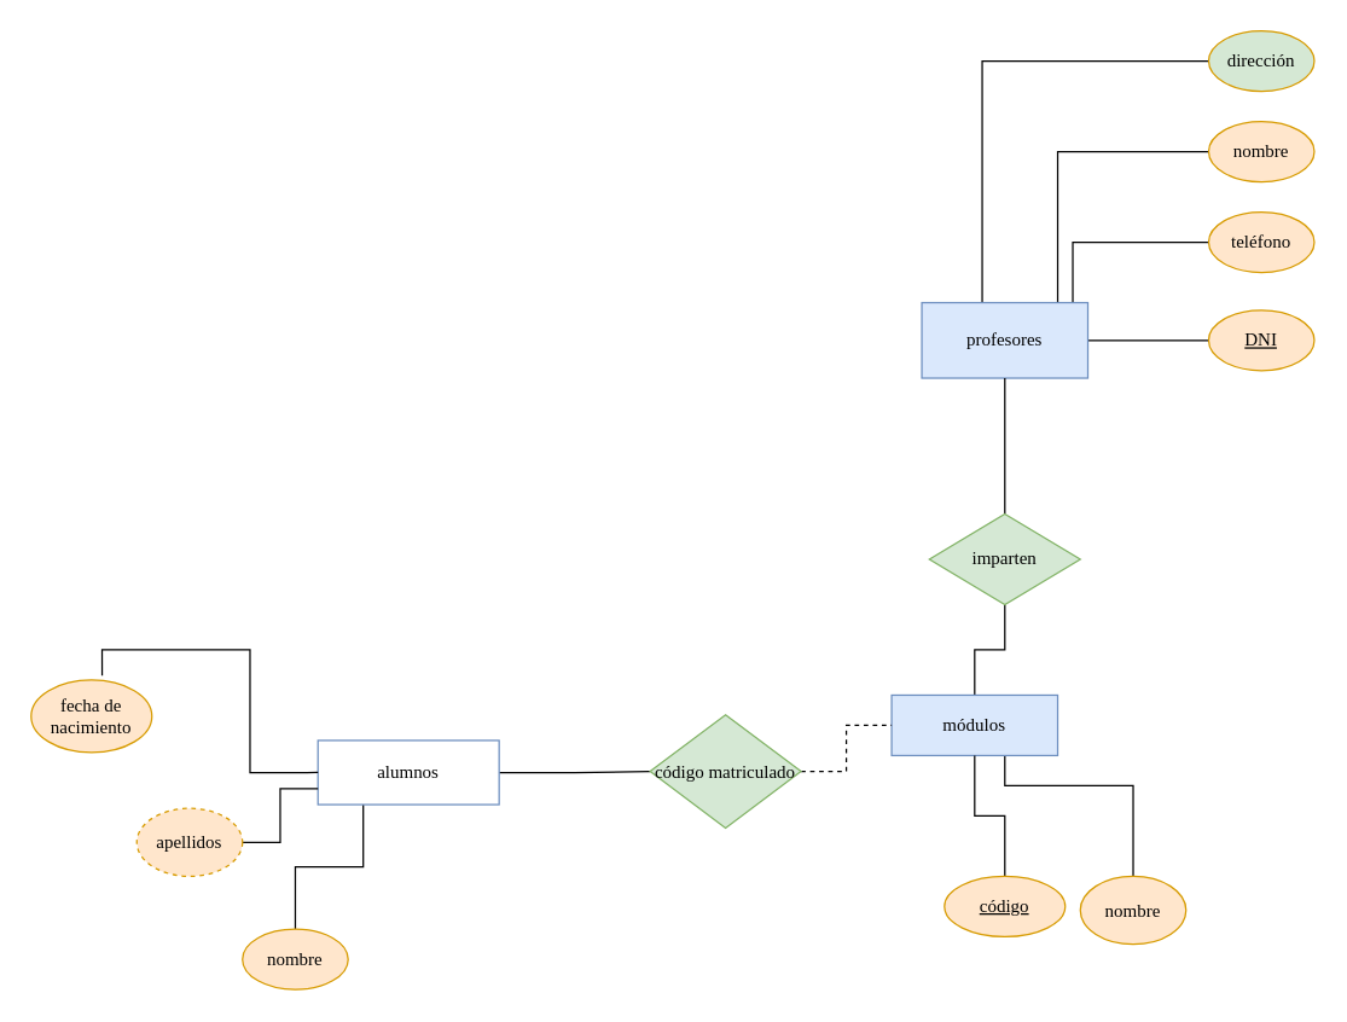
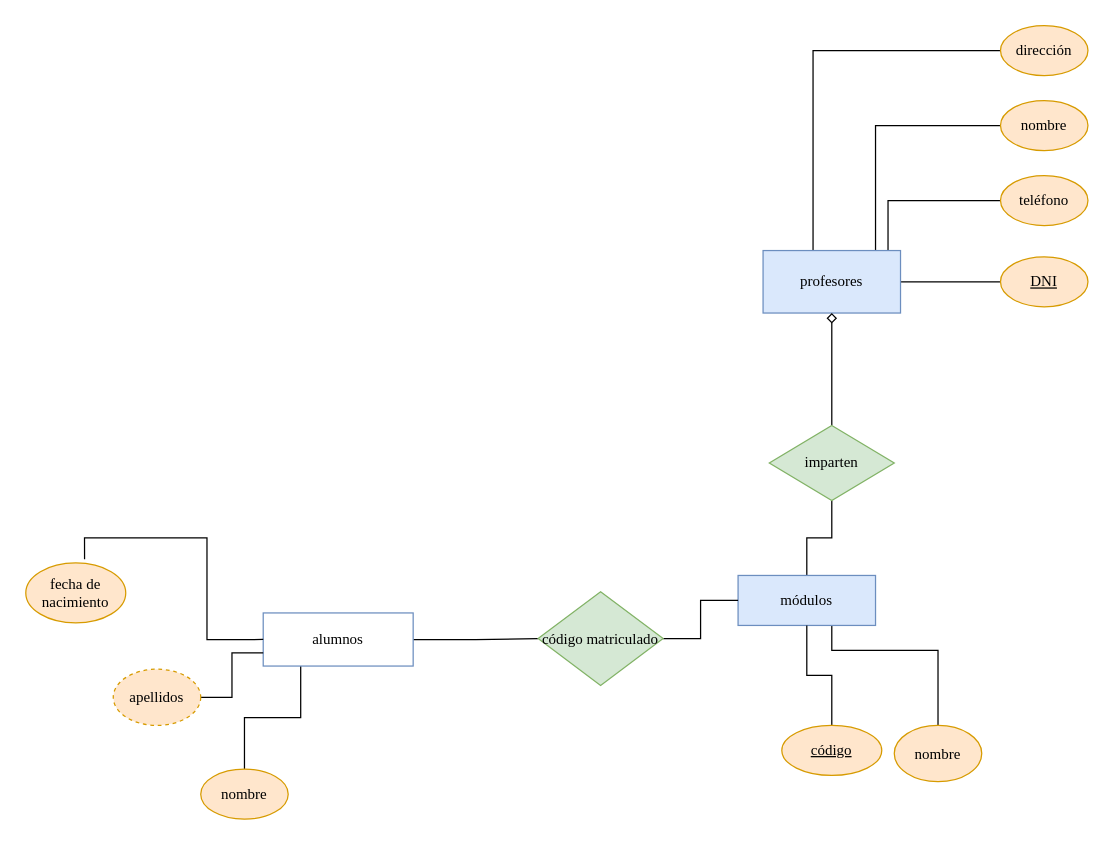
  <mxCell id="0" />
  <mxCell id="1" parent="0" />
  <mxCell id="2" style="edgeStyle=orthogonalEdgeStyle;rounded=0;orthogonalLoop=1;jettySize=auto;html=1;exitX=1;exitY=0.5;exitDx=0;exitDy=0;endArrow=none;endFill=0;" edge="1" parent="1" source="6" target="17"><mxGeometry relative="1" as="geometry" /></mxCell>
  <mxCell id="3" style="edgeStyle=orthogonalEdgeStyle;rounded=0;orthogonalLoop=1;jettySize=auto;html=1;exitX=1;exitY=0.5;exitDx=0;exitDy=0;entryX=0;entryY=0.5;entryDx=0;entryDy=0;endArrow=none;endFill=0;" edge="1" parent="1" source="6" target="20"><mxGeometry relative="1" as="geometry"><mxPoint x="790" y="110" as="targetPoint" /><Array as="points"><mxPoint x="700" y="225" /><mxPoint x="700" y="100" /></Array></mxGeometry></mxCell>
  <mxCell id="4" style="edgeStyle=orthogonalEdgeStyle;rounded=0;orthogonalLoop=1;jettySize=auto;html=1;entryX=0;entryY=0.5;entryDx=0;entryDy=0;endArrow=none;endFill=0;" edge="1" parent="1" source="6" target="22"><mxGeometry relative="1" as="geometry"><Array as="points"><mxPoint x="710" y="160" /></Array></mxGeometry></mxCell>
  <mxCell id="5" style="edgeStyle=orthogonalEdgeStyle;rounded=0;orthogonalLoop=1;jettySize=auto;html=1;endArrow=none;endFill=0;" edge="1" parent="1" target="21"><mxGeometry relative="1" as="geometry"><mxPoint x="650" y="200" as="sourcePoint" /><mxPoint x="740" y="40" as="targetPoint" /><Array as="points"><mxPoint x="650" y="40" /></Array></mxGeometry></mxCell>
  <mxCell id="6" value="&lt;font face=&quot;Times New Roman&quot;&gt;profesores&lt;/font&gt;" style="whiteSpace=wrap;html=1;align=center;fillColor=#dae8fc;strokeColor=#6c8ebf;" vertex="1" parent="1"><mxGeometry x="610" y="200" width="110" height="50" as="geometry" /></mxCell>
  <mxCell id="7" style="edgeStyle=orthogonalEdgeStyle;rounded=0;orthogonalLoop=1;jettySize=auto;html=1;endArrow=none;endFill=0;" edge="1" parent="1" source="9" target="16"><mxGeometry relative="1" as="geometry" /></mxCell>
  <mxCell id="8" style="edgeStyle=orthogonalEdgeStyle;rounded=0;orthogonalLoop=1;jettySize=auto;html=1;exitX=0.25;exitY=1;exitDx=0;exitDy=0;entryX=0.5;entryY=0;entryDx=0;entryDy=0;endArrow=none;endFill=0;" edge="1" parent="1" source="9" target="23"><mxGeometry relative="1" as="geometry" /></mxCell>
  <mxCell id="9" value="&lt;font face=&quot;Times New Roman&quot;&gt;alumnos&lt;/font&gt;" style="whiteSpace=wrap;html=1;align=center;fillColor=#ffffff;strokeColor=#6c8ebf;" vertex="1" parent="1"><mxGeometry x="210" y="490" width="120" height="42.5" as="geometry" /></mxCell>
  <mxCell id="10" style="edgeStyle=orthogonalEdgeStyle;rounded=0;orthogonalLoop=1;jettySize=auto;html=1;exitX=0.5;exitY=0;exitDx=0;exitDy=0;endArrow=none;endFill=0;" edge="1" parent="1" source="12" target="14"><mxGeometry relative="1" as="geometry" /></mxCell>
  <mxCell id="11" style="edgeStyle=orthogonalEdgeStyle;rounded=0;orthogonalLoop=1;jettySize=auto;html=1;exitX=0.5;exitY=1;exitDx=0;exitDy=0;entryX=0.5;entryY=0;entryDx=0;entryDy=0;endArrow=none;endFill=0;" edge="1" parent="1" source="12" target="26"><mxGeometry relative="1" as="geometry"><Array as="points"><mxPoint x="665" y="520" /><mxPoint x="750" y="520" /></Array></mxGeometry></mxCell>
  <mxCell id="12" value="&lt;font face=&quot;Times New Roman&quot;&gt;módulos&lt;/font&gt;" style="whiteSpace=wrap;html=1;align=center;fillColor=#dae8fc;strokeColor=#6c8ebf;" vertex="1" parent="1"><mxGeometry x="590" y="460" width="110" height="40" as="geometry" /></mxCell>
- <mxCell id="13" style="edgeStyle=orthogonalEdgeStyle;rounded=0;orthogonalLoop=1;jettySize=auto;html=1;exitX=0.5;exitY=0;exitDx=0;exitDy=0;endArrow=none;endFill=0;" edge="1" parent="1" source="14" target="6"><mxGeometry relative="1" as="geometry" /></mxCell>
+ <mxCell id="13" style="edgeStyle=orthogonalEdgeStyle;rounded=0;orthogonalLoop=1;jettySize=auto;html=1;exitX=0.5;exitY=0;exitDx=0;exitDy=0;endArrow=diamond;endFill=0;" edge="1" parent="1" source="14" target="6"><mxGeometry relative="1" as="geometry" /></mxCell>
  <mxCell id="14" value="&lt;font face=&quot;Times New Roman&quot;&gt;imparten&lt;/font&gt;" style="shape=rhombus;perimeter=rhombusPerimeter;whiteSpace=wrap;html=1;align=center;fillColor=#d5e8d4;strokeColor=#82b366;" vertex="1" parent="1"><mxGeometry x="615" y="340" width="100" height="60" as="geometry" /></mxCell>
- <mxCell id="15" style="edgeStyle=orthogonalEdgeStyle;rounded=0;orthogonalLoop=1;jettySize=auto;html=1;exitX=1;exitY=0.5;exitDx=0;exitDy=0;endArrow=none;endFill=0;dashed=1;" edge="1" parent="1" source="16" target="12"><mxGeometry relative="1" as="geometry" /></mxCell>
+ <mxCell id="15" style="edgeStyle=orthogonalEdgeStyle;rounded=0;orthogonalLoop=1;jettySize=auto;html=1;exitX=1;exitY=0.5;exitDx=0;exitDy=0;endArrow=none;endFill=0;" edge="1" parent="1" source="16" target="12"><mxGeometry relative="1" as="geometry" /></mxCell>
  <mxCell id="16" value="&lt;font face=&quot;Times New Roman&quot;&gt;código matriculado&lt;/font&gt;" style="shape=rhombus;perimeter=rhombusPerimeter;whiteSpace=wrap;html=1;align=center;fillColor=#d5e8d4;strokeColor=#82b366;" vertex="1" parent="1"><mxGeometry x="430" y="473" width="100" height="75" as="geometry" /></mxCell>
  <mxCell id="17" value="&lt;font face=&quot;Times New Roman&quot;&gt;DNI&lt;/font&gt;" style="ellipse;whiteSpace=wrap;html=1;align=center;fontStyle=4;fillColor=#ffe6cc;strokeColor=#d79b00;" vertex="1" parent="1"><mxGeometry x="800" y="205" width="70" height="40" as="geometry" /></mxCell>
  <mxCell id="18" style="edgeStyle=orthogonalEdgeStyle;rounded=0;orthogonalLoop=1;jettySize=auto;html=1;endArrow=none;endFill=0;" edge="1" parent="1" source="19" target="12"><mxGeometry relative="1" as="geometry" /></mxCell>
  <mxCell id="19" value="&lt;font face=&quot;Times New Roman&quot;&gt;código&lt;/font&gt;" style="ellipse;whiteSpace=wrap;html=1;align=center;fontStyle=4;fillColor=#ffe6cc;strokeColor=#d79b00;" vertex="1" parent="1"><mxGeometry x="625" y="580" width="80" height="40" as="geometry" /></mxCell>
  <mxCell id="20" value="&lt;font face=&quot;Times New Roman&quot;&gt;nombre&lt;/font&gt;" style="ellipse;whiteSpace=wrap;html=1;align=center;fillColor=#ffe6cc;strokeColor=#d79b00;" vertex="1" parent="1"><mxGeometry x="800" y="80" width="70" height="40" as="geometry" /></mxCell>
- <mxCell id="21" value="&lt;font face=&quot;Times New Roman&quot;&gt;dirección&lt;/font&gt;" style="ellipse;whiteSpace=wrap;html=1;align=center;fillColor=#d5e8d4;strokeColor=#d79b00;" vertex="1" parent="1"><mxGeometry x="800" y="20" width="70" height="40" as="geometry" /></mxCell>
+ <mxCell id="21" value="&lt;font face=&quot;Times New Roman&quot;&gt;dirección&lt;/font&gt;" style="ellipse;whiteSpace=wrap;html=1;align=center;fillColor=#ffe6cc;strokeColor=#d79b00;" vertex="1" parent="1"><mxGeometry x="800" y="20" width="70" height="40" as="geometry" /></mxCell>
  <mxCell id="22" value="&lt;font face=&quot;Times New Roman&quot;&gt;teléfono&lt;/font&gt;" style="ellipse;whiteSpace=wrap;html=1;align=center;fillColor=#ffe6cc;strokeColor=#d79b00;" vertex="1" parent="1"><mxGeometry x="800" y="140" width="70" height="40" as="geometry" /></mxCell>
  <mxCell id="23" value="&lt;font face=&quot;Times New Roman&quot;&gt;nombre&lt;/font&gt;" style="ellipse;whiteSpace=wrap;html=1;align=center;fillColor=#ffe6cc;strokeColor=#d79b00;" vertex="1" parent="1"><mxGeometry x="160" y="615" width="70" height="40" as="geometry" /></mxCell>
  <mxCell id="24" style="edgeStyle=orthogonalEdgeStyle;rounded=0;orthogonalLoop=1;jettySize=auto;html=1;entryX=0;entryY=0.75;entryDx=0;entryDy=0;endArrow=none;endFill=0;" edge="1" parent="1" source="25" target="9"><mxGeometry relative="1" as="geometry" /></mxCell>
  <mxCell id="25" value="&lt;font face=&quot;Times New Roman&quot;&gt;apellidos&lt;/font&gt;" style="ellipse;whiteSpace=wrap;html=1;align=center;fillColor=#ffe6cc;strokeColor=#d79b00;dashed=1;" vertex="1" parent="1"><mxGeometry x="90" y="535" width="70" height="45" as="geometry" /></mxCell>
  <mxCell id="26" value="&lt;font face=&quot;Times New Roman&quot;&gt;nombre&lt;/font&gt;" style="ellipse;whiteSpace=wrap;html=1;align=center;fillColor=#ffe6cc;strokeColor=#d79b00;" vertex="1" parent="1"><mxGeometry x="715" y="580" width="70" height="45" as="geometry" /></mxCell>
  <mxCell id="27" value="&lt;font face=&quot;Times New Roman&quot;&gt;fecha de nacimiento&lt;br&gt;&lt;/font&gt;" style="ellipse;whiteSpace=wrap;html=1;align=center;fillColor=#ffe6cc;strokeColor=#d79b00;" vertex="1" parent="1"><mxGeometry x="20" y="450" width="80" height="48" as="geometry" /></mxCell>
  <mxCell id="28" style="edgeStyle=orthogonalEdgeStyle;rounded=0;orthogonalLoop=1;jettySize=auto;html=1;exitX=0;exitY=0.5;exitDx=0;exitDy=0;entryX=0.588;entryY=-0.062;entryDx=0;entryDy=0;entryPerimeter=0;endArrow=none;endFill=0;" edge="1" parent="1" source="9" target="27"><mxGeometry relative="1" as="geometry"><Array as="points"><mxPoint x="165" y="511" /><mxPoint x="165" y="430" /><mxPoint x="67" y="430" /></Array></mxGeometry></mxCell>
